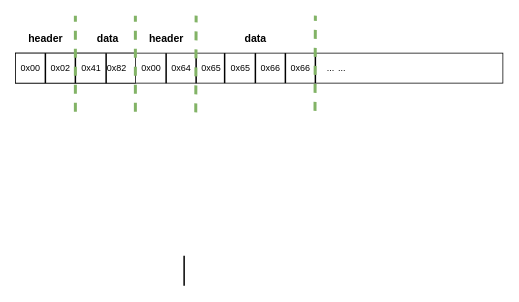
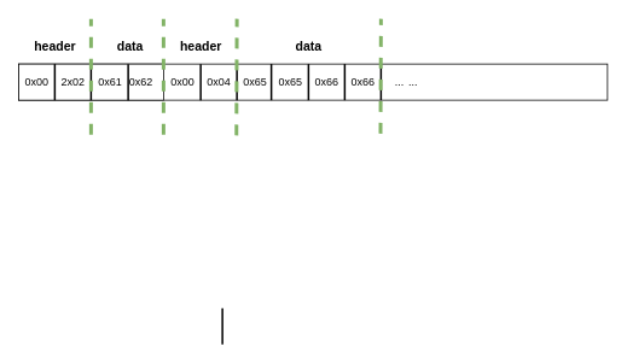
  <mxCell id="0" />
  <mxCell id="1" parent="0" />
  <mxCell id="2" value="" style="rounded=0;whiteSpace=wrap;html=1;strokeWidth=1;perimeterSpacing=1;shadow=0;glass=0;gradientColor=none;" vertex="1" parent="1"><mxGeometry x="20" y="70" width="650" height="40" as="geometry" /></mxCell>
  <mxCell id="3" value="" style="line;strokeWidth=2;direction=south;html=1;" vertex="1" parent="1"><mxGeometry x="216" y="70" width="10" height="40" as="geometry" /></mxCell>
  <mxCell id="4" value="" style="rounded=0;whiteSpace=wrap;html=1;shadow=0;glass=0;strokeWidth=1;" vertex="1" parent="1"><mxGeometry x="20" y="70" width="160" height="40" as="geometry" /></mxCell>
  <mxCell id="5" value="header" style="text;strokeColor=none;fillColor=none;html=1;fontSize=14;fontStyle=1;verticalAlign=middle;align=center;rounded=0;shadow=0;glass=0;" vertex="1" parent="1"><mxGeometry x="32.5" y="30" width="55" height="40" as="geometry" /></mxCell>
  <mxCell id="6" value="" style="line;strokeWidth=2;direction=south;html=1;" vertex="1" parent="1"><mxGeometry x="55" y="70" width="10" height="40" as="geometry" /></mxCell>
  <mxCell id="7" value="" style="line;strokeWidth=2;direction=south;html=1;" vertex="1" parent="1"><mxGeometry x="95" y="70" width="10" height="40" as="geometry" /></mxCell>
  <mxCell id="8" value="" style="line;strokeWidth=2;direction=south;html=1;" vertex="1" parent="1"><mxGeometry x="136" y="70" width="10" height="40" as="geometry" /></mxCell>
  <mxCell id="9" value="0x00" style="text;html=1;align=center;verticalAlign=middle;resizable=0;points=[];autosize=1;" vertex="1" parent="1"><mxGeometry x="20" y="80" width="40" height="20" as="geometry" /></mxCell>
- <mxCell id="10" value="0x02" style="text;html=1;align=center;verticalAlign=middle;resizable=0;points=[];autosize=1;" vertex="1" parent="1"><mxGeometry x="60" y="80" width="40" height="20" as="geometry" /></mxCell>
- <mxCell id="11" value="0x41" style="text;html=1;align=center;verticalAlign=middle;resizable=0;points=[];autosize=1;" vertex="1" parent="1"><mxGeometry x="101" y="80" width="40" height="20" as="geometry" /></mxCell>
- <mxCell id="12" value="0x82" style="text;html=1;align=center;verticalAlign=middle;resizable=0;points=[];autosize=1;" vertex="1" parent="1"><mxGeometry x="135" y="80" width="40" height="20" as="geometry" /></mxCell>
+ <mxCell id="10" value="2x02" style="text;html=1;align=center;verticalAlign=middle;resizable=0;points=[];autosize=1;" vertex="1" parent="1"><mxGeometry x="60" y="80" width="40" height="20" as="geometry" /></mxCell>
+ <mxCell id="11" value="0x61" style="text;html=1;align=center;verticalAlign=middle;resizable=0;points=[];autosize=1;" vertex="1" parent="1"><mxGeometry x="101" y="80" width="40" height="20" as="geometry" /></mxCell>
+ <mxCell id="12" value="0x62" style="text;html=1;align=center;verticalAlign=middle;resizable=0;points=[];autosize=1;" vertex="1" parent="1"><mxGeometry x="135" y="80" width="40" height="20" as="geometry" /></mxCell>
  <mxCell id="13" value="data" style="text;strokeColor=none;fillColor=none;html=1;fontSize=14;fontStyle=1;verticalAlign=middle;align=center;rounded=0;shadow=0;glass=0;" vertex="1" parent="1"><mxGeometry x="115" y="30" width="55" height="40" as="geometry" /></mxCell>
  <mxCell id="14" value="" style="endArrow=none;dashed=1;html=1;fillColor=#d5e8d4;strokeColor=#82b366;strokeWidth=4;" edge="1" parent="1"><mxGeometry width="50" height="50" relative="1" as="geometry"><mxPoint x="100" y="148" as="sourcePoint" /><mxPoint x="100" y="20" as="targetPoint" /></mxGeometry></mxCell>
  <mxCell id="15" value="" style="line;strokeWidth=2;direction=south;html=1;" vertex="1" parent="1"><mxGeometry x="256" y="70" width="10" height="40" as="geometry" /></mxCell>
  <mxCell id="16" value="" style="line;strokeWidth=2;direction=south;html=1;" vertex="1" parent="1"><mxGeometry x="240" y="340" width="10" height="40" as="geometry" /></mxCell>
  <mxCell id="17" value="" style="line;strokeWidth=2;direction=south;html=1;" vertex="1" parent="1"><mxGeometry x="294" y="70" width="10" height="40" as="geometry" /></mxCell>
  <mxCell id="18" value="" style="line;strokeWidth=2;direction=south;html=1;" vertex="1" parent="1"><mxGeometry x="335" y="70" width="10" height="40" as="geometry" /></mxCell>
  <mxCell id="19" value="" style="line;strokeWidth=2;direction=south;html=1;" vertex="1" parent="1"><mxGeometry x="375" y="70" width="10" height="40" as="geometry" /></mxCell>
  <mxCell id="20" value="" style="line;strokeWidth=2;direction=south;html=1;" vertex="1" parent="1"><mxGeometry x="415" y="70" width="10" height="40" as="geometry" /></mxCell>
  <mxCell id="21" value="" style="endArrow=none;dashed=1;html=1;fillColor=#d5e8d4;strokeColor=#82b366;strokeWidth=4;" edge="1" parent="1"><mxGeometry width="50" height="50" relative="1" as="geometry"><mxPoint x="180" y="148" as="sourcePoint" /><mxPoint x="180" y="20" as="targetPoint" /></mxGeometry></mxCell>
  <mxCell id="22" value="" style="endArrow=none;dashed=1;html=1;fillColor=#d5e8d4;strokeColor=#82b366;strokeWidth=4;" edge="1" parent="1"><mxGeometry width="50" height="50" relative="1" as="geometry"><mxPoint x="260.5" y="149" as="sourcePoint" /><mxPoint x="261" y="20" as="targetPoint" /></mxGeometry></mxCell>
  <mxCell id="23" value="" style="endArrow=none;dashed=1;html=1;fillColor=#d5e8d4;strokeColor=#82b366;strokeWidth=4;" edge="1" parent="1"><mxGeometry width="50" height="50" relative="1" as="geometry"><mxPoint x="419.5" y="147" as="sourcePoint" /><mxPoint x="420" y="20" as="targetPoint" /></mxGeometry></mxCell>
  <mxCell id="24" value="0x00" style="text;html=1;align=center;verticalAlign=middle;resizable=0;points=[];autosize=1;" vertex="1" parent="1"><mxGeometry x="181" y="80" width="40" height="20" as="geometry" /></mxCell>
- <mxCell id="25" value="0x64" style="text;html=1;align=center;verticalAlign=middle;resizable=0;points=[];autosize=1;" vertex="1" parent="1"><mxGeometry x="221" y="80" width="40" height="20" as="geometry" /></mxCell>
+ <mxCell id="25" value="0x04" style="text;html=1;align=center;verticalAlign=middle;resizable=0;points=[];autosize=1;" vertex="1" parent="1"><mxGeometry x="221" y="80" width="40" height="20" as="geometry" /></mxCell>
  <mxCell id="26" value="0x65" style="text;html=1;align=center;verticalAlign=middle;resizable=0;points=[];autosize=1;" vertex="1" parent="1"><mxGeometry x="261" y="80" width="40" height="20" as="geometry" /></mxCell>
  <mxCell id="27" value="0x65" style="text;html=1;align=center;verticalAlign=middle;resizable=0;points=[];autosize=1;" vertex="1" parent="1"><mxGeometry x="300" y="80" width="40" height="20" as="geometry" /></mxCell>
  <mxCell id="28" value="0x66" style="text;html=1;align=center;verticalAlign=middle;resizable=0;points=[];autosize=1;" vertex="1" parent="1"><mxGeometry x="340" y="80" width="40" height="20" as="geometry" /></mxCell>
  <mxCell id="29" value="0x66" style="text;html=1;align=center;verticalAlign=middle;resizable=0;points=[];autosize=1;" vertex="1" parent="1"><mxGeometry x="380" y="80" width="40" height="20" as="geometry" /></mxCell>
  <mxCell id="30" value="header" style="text;strokeColor=none;fillColor=none;html=1;fontSize=14;fontStyle=1;verticalAlign=middle;align=center;rounded=0;shadow=0;glass=0;" vertex="1" parent="1"><mxGeometry x="193.5" y="30" width="55" height="40" as="geometry" /></mxCell>
  <mxCell id="31" value="data" style="text;strokeColor=none;fillColor=none;html=1;fontSize=14;fontStyle=1;verticalAlign=middle;align=center;rounded=0;shadow=0;glass=0;" vertex="1" parent="1"><mxGeometry x="312.5" y="30" width="55" height="40" as="geometry" /></mxCell>
  <mxCell id="32" value="..." style="text;html=1;align=center;verticalAlign=middle;resizable=0;points=[];autosize=1;strokeWidth=16;fontsize:16px;" vertex="1" parent="1"><mxGeometry x="425" y="80" width="30" height="20" as="geometry" /></mxCell>
  <mxCell id="33" value="..." style="text;html=1;align=center;verticalAlign=middle;resizable=0;points=[];autosize=1;strokeWidth=16;fontsize:16px;" vertex="1" parent="1"><mxGeometry x="440" y="80" width="30" height="20" as="geometry" /></mxCell>
